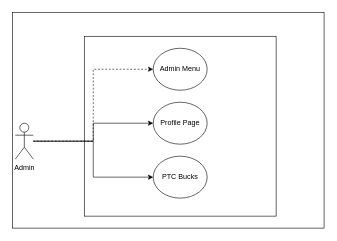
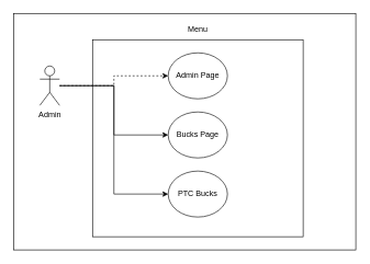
  <mxCell id="0" />
  <mxCell id="1" parent="0" />
  <mxCell id="2" value="" style="rounded=0;whiteSpace=wrap;html=1;" vertex="1" parent="1"><mxGeometry x="20" y="20" width="520" height="360" as="geometry" /></mxCell>
  <mxCell id="3" value="" style="rounded=0;whiteSpace=wrap;html=1;" parent="1" vertex="1"><mxGeometry x="140" y="60" width="320" height="300" as="geometry" /></mxCell>
  <mxCell id="4" style="edgeStyle=orthogonalEdgeStyle;rounded=0;orthogonalLoop=1;jettySize=auto;html=1;entryX=0;entryY=0.5;entryDx=0;entryDy=0;dashed=1;" parent="1" source="7" target="9" edge="1"><mxGeometry relative="1" as="geometry" /></mxCell>
  <mxCell id="5" style="edgeStyle=orthogonalEdgeStyle;rounded=0;orthogonalLoop=1;jettySize=auto;html=1;entryX=0;entryY=0.5;entryDx=0;entryDy=0;" parent="1" source="7" target="10" edge="1"><mxGeometry relative="1" as="geometry" /></mxCell>
  <mxCell id="6" style="edgeStyle=orthogonalEdgeStyle;rounded=0;orthogonalLoop=1;jettySize=auto;html=1;entryX=0;entryY=0.5;entryDx=0;entryDy=0;" parent="1" source="7" target="11" edge="1"><mxGeometry relative="1" as="geometry" /></mxCell>
- <mxCell id="7" value="Admin" style="shape=umlActor;verticalLabelPosition=bottom;verticalAlign=top;html=1;outlineConnect=0;" parent="1" vertex="1"><mxGeometry x="25" y="205" width="30" height="60" as="geometry" /></mxCell>
- <mxCell id="9" value="Admin Menu" style="ellipse;whiteSpace=wrap;html=1;" parent="1" vertex="1"><mxGeometry x="255" y="80" width="90" height="70" as="geometry" /></mxCell>
- <mxCell id="10" value="Profile Page" style="ellipse;whiteSpace=wrap;html=1;" parent="1" vertex="1"><mxGeometry x="255" y="170" width="90" height="70" as="geometry" /></mxCell>
+ <mxCell id="7" value="Admin" style="shape=umlActor;verticalLabelPosition=bottom;verticalAlign=top;html=1;outlineConnect=0;" parent="1" vertex="1"><mxGeometry x="60" y="100" width="30" height="60" as="geometry" /></mxCell>
+ <mxCell id="8" value="Menu" style="text;html=1;align=center;verticalAlign=middle;whiteSpace=wrap;rounded=0;" parent="1" vertex="1"><mxGeometry x="270" y="30" width="60" height="30" as="geometry" /></mxCell>
+ <mxCell id="9" value="Admin Page" style="ellipse;whiteSpace=wrap;html=1;" parent="1" vertex="1"><mxGeometry x="255" y="80" width="90" height="70" as="geometry" /></mxCell>
+ <mxCell id="10" value="Bucks Page" style="ellipse;whiteSpace=wrap;html=1;" parent="1" vertex="1"><mxGeometry x="255" y="170" width="90" height="70" as="geometry" /></mxCell>
  <mxCell id="11" value="PTC Bucks" style="ellipse;whiteSpace=wrap;html=1;" parent="1" vertex="1"><mxGeometry x="255" y="260" width="90" height="70" as="geometry" /></mxCell>
